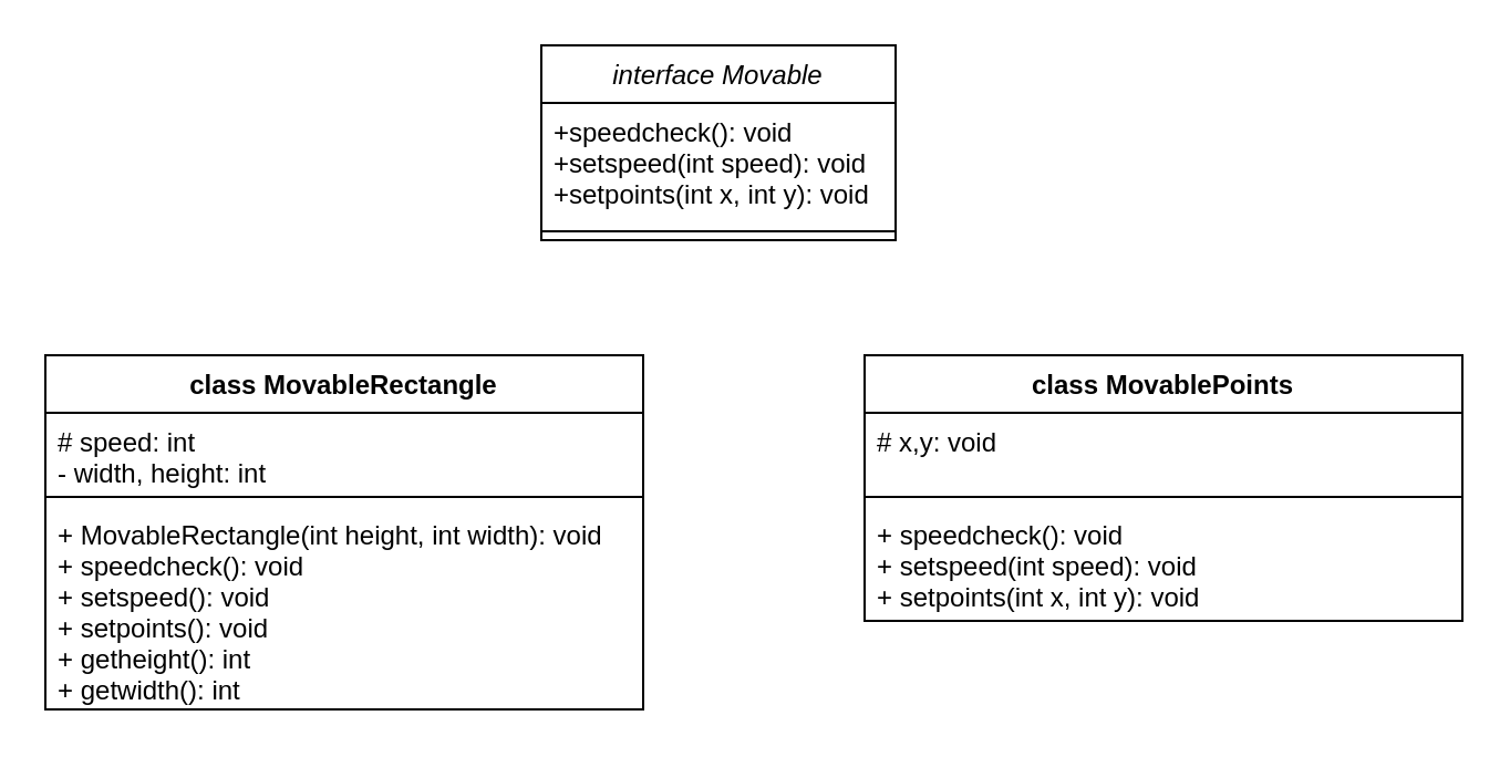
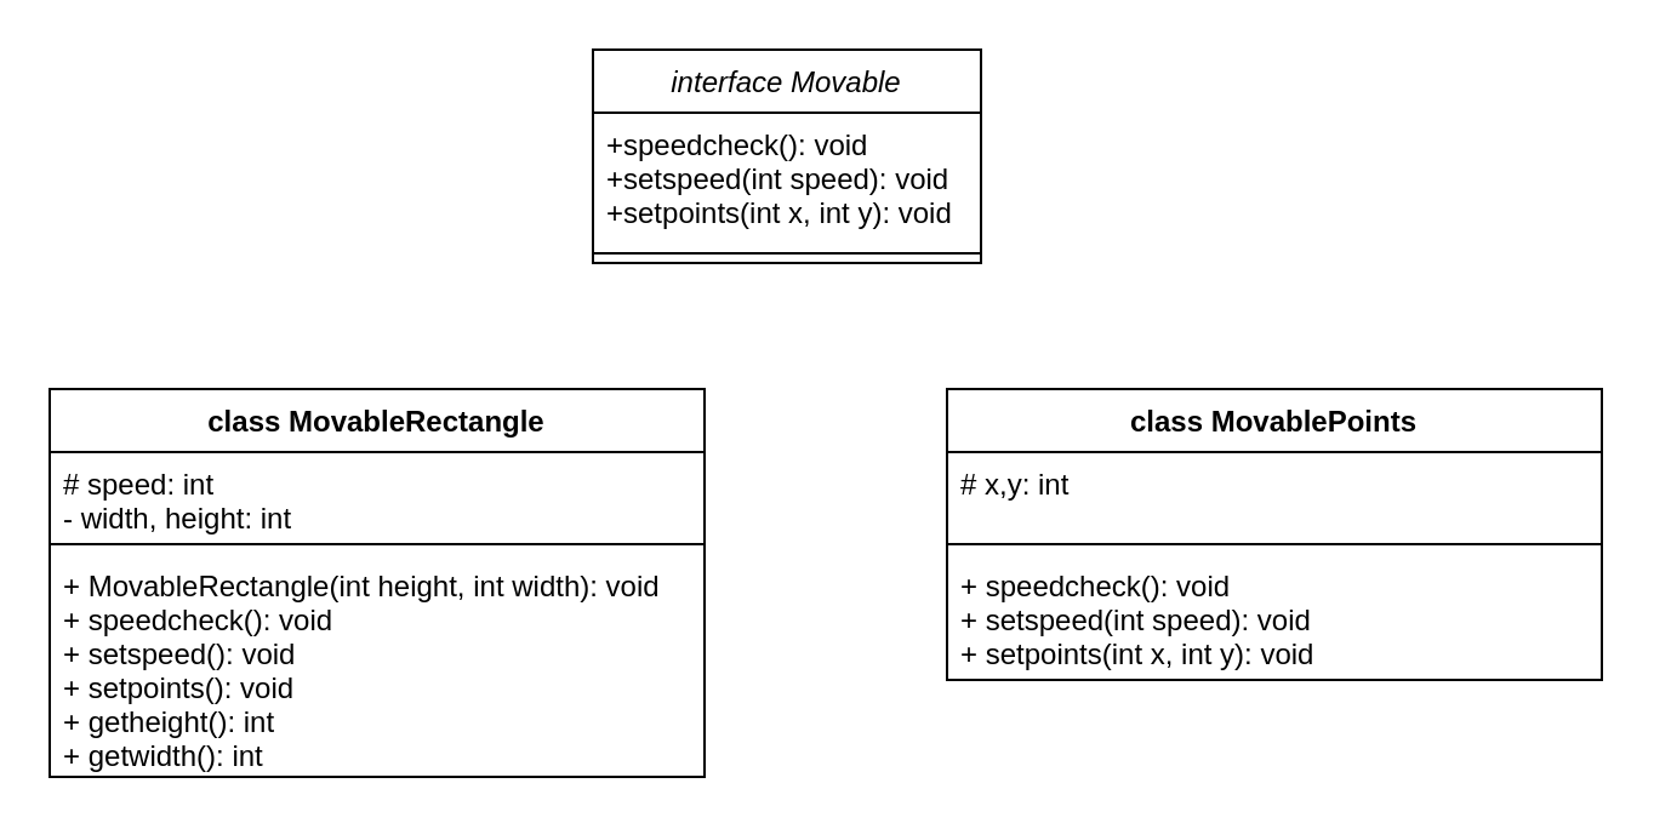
  <mxCell id="0" />
  <mxCell id="1" parent="0" />
  <mxCell id="2" value="interface Movable" style="swimlane;fontStyle=2;align=center;verticalAlign=top;childLayout=stackLayout;horizontal=1;startSize=26;horizontalStack=0;resizeParent=1;resizeLast=0;collapsible=1;marginBottom=0;rounded=0;shadow=0;strokeWidth=1;" parent="1" vertex="1"><mxGeometry x="244" y="20" width="160" height="88" as="geometry"><mxRectangle x="230" y="140" width="160" height="26" as="alternateBounds" /></mxGeometry></mxCell>
  <mxCell id="3" value="+speedcheck(): void&#10;+setspeed(int speed): void&#10;+setpoints(int x, int y): void" style="text;align=left;verticalAlign=top;spacingLeft=4;spacingRight=4;overflow=hidden;rotatable=0;points=[[0,0.5],[1,0.5]];portConstraint=eastwest;" parent="2" vertex="1"><mxGeometry y="26" width="160" height="54" as="geometry" /></mxCell>
  <mxCell id="4" value="" style="line;html=1;strokeWidth=1;align=left;verticalAlign=middle;spacingTop=-1;spacingLeft=3;spacingRight=3;rotatable=0;labelPosition=right;points=[];portConstraint=eastwest;" parent="2" vertex="1"><mxGeometry y="80" width="160" height="8" as="geometry" /></mxCell>
  <mxCell id="5" value="class MovablePoints" style="swimlane;fontStyle=1;align=center;verticalAlign=top;childLayout=stackLayout;horizontal=1;startSize=26;horizontalStack=0;resizeParent=1;resizeParentMax=0;resizeLast=0;collapsible=1;marginBottom=0;" vertex="1" parent="1"><mxGeometry x="390" y="160" width="270" height="120" as="geometry" /></mxCell>
- <mxCell id="6" value="# x,y: void" style="text;strokeColor=none;fillColor=none;align=left;verticalAlign=top;spacingLeft=4;spacingRight=4;overflow=hidden;rotatable=0;points=[[0,0.5],[1,0.5]];portConstraint=eastwest;" vertex="1" parent="5"><mxGeometry y="26" width="270" height="34" as="geometry" /></mxCell>
+ <mxCell id="6" value="# x,y: int" style="text;strokeColor=none;fillColor=none;align=left;verticalAlign=top;spacingLeft=4;spacingRight=4;overflow=hidden;rotatable=0;points=[[0,0.5],[1,0.5]];portConstraint=eastwest;" vertex="1" parent="5"><mxGeometry y="26" width="270" height="34" as="geometry" /></mxCell>
  <mxCell id="7" value="" style="line;strokeWidth=1;fillColor=none;align=left;verticalAlign=middle;spacingTop=-1;spacingLeft=3;spacingRight=3;rotatable=0;labelPosition=right;points=[];portConstraint=eastwest;" vertex="1" parent="5"><mxGeometry y="60" width="270" height="8" as="geometry" /></mxCell>
  <mxCell id="8" value="+ speedcheck(): void&#10;+ setspeed(int speed): void&#10;+ setpoints(int x, int y): void" style="text;strokeColor=none;fillColor=none;align=left;verticalAlign=top;spacingLeft=4;spacingRight=4;overflow=hidden;rotatable=0;points=[[0,0.5],[1,0.5]];portConstraint=eastwest;" vertex="1" parent="5"><mxGeometry y="68" width="270" height="52" as="geometry" /></mxCell>
  <mxCell id="9" value="class MovableRectangle" style="swimlane;fontStyle=1;align=center;verticalAlign=top;childLayout=stackLayout;horizontal=1;startSize=26;horizontalStack=0;resizeParent=1;resizeParentMax=0;resizeLast=0;collapsible=1;marginBottom=0;" vertex="1" parent="1"><mxGeometry x="20" y="160" width="270" height="160" as="geometry" /></mxCell>
  <mxCell id="10" value="# speed: int&#10;- width, height: int" style="text;strokeColor=none;fillColor=none;align=left;verticalAlign=top;spacingLeft=4;spacingRight=4;overflow=hidden;rotatable=0;points=[[0,0.5],[1,0.5]];portConstraint=eastwest;" vertex="1" parent="9"><mxGeometry y="26" width="270" height="34" as="geometry" /></mxCell>
  <mxCell id="11" value="" style="line;strokeWidth=1;fillColor=none;align=left;verticalAlign=middle;spacingTop=-1;spacingLeft=3;spacingRight=3;rotatable=0;labelPosition=right;points=[];portConstraint=eastwest;" vertex="1" parent="9"><mxGeometry y="60" width="270" height="8" as="geometry" /></mxCell>
  <mxCell id="12" value="+ MovableRectangle(int height, int width): void&#10;+ speedcheck(): void&#10;+ setspeed(): void&#10;+ setpoints(): void&#10;+ getheight(): int&#10;+ getwidth(): int" style="text;strokeColor=none;fillColor=none;align=left;verticalAlign=top;spacingLeft=4;spacingRight=4;overflow=hidden;rotatable=0;points=[[0,0.5],[1,0.5]];portConstraint=eastwest;" vertex="1" parent="9"><mxGeometry y="68" width="270" height="92" as="geometry" /></mxCell>
